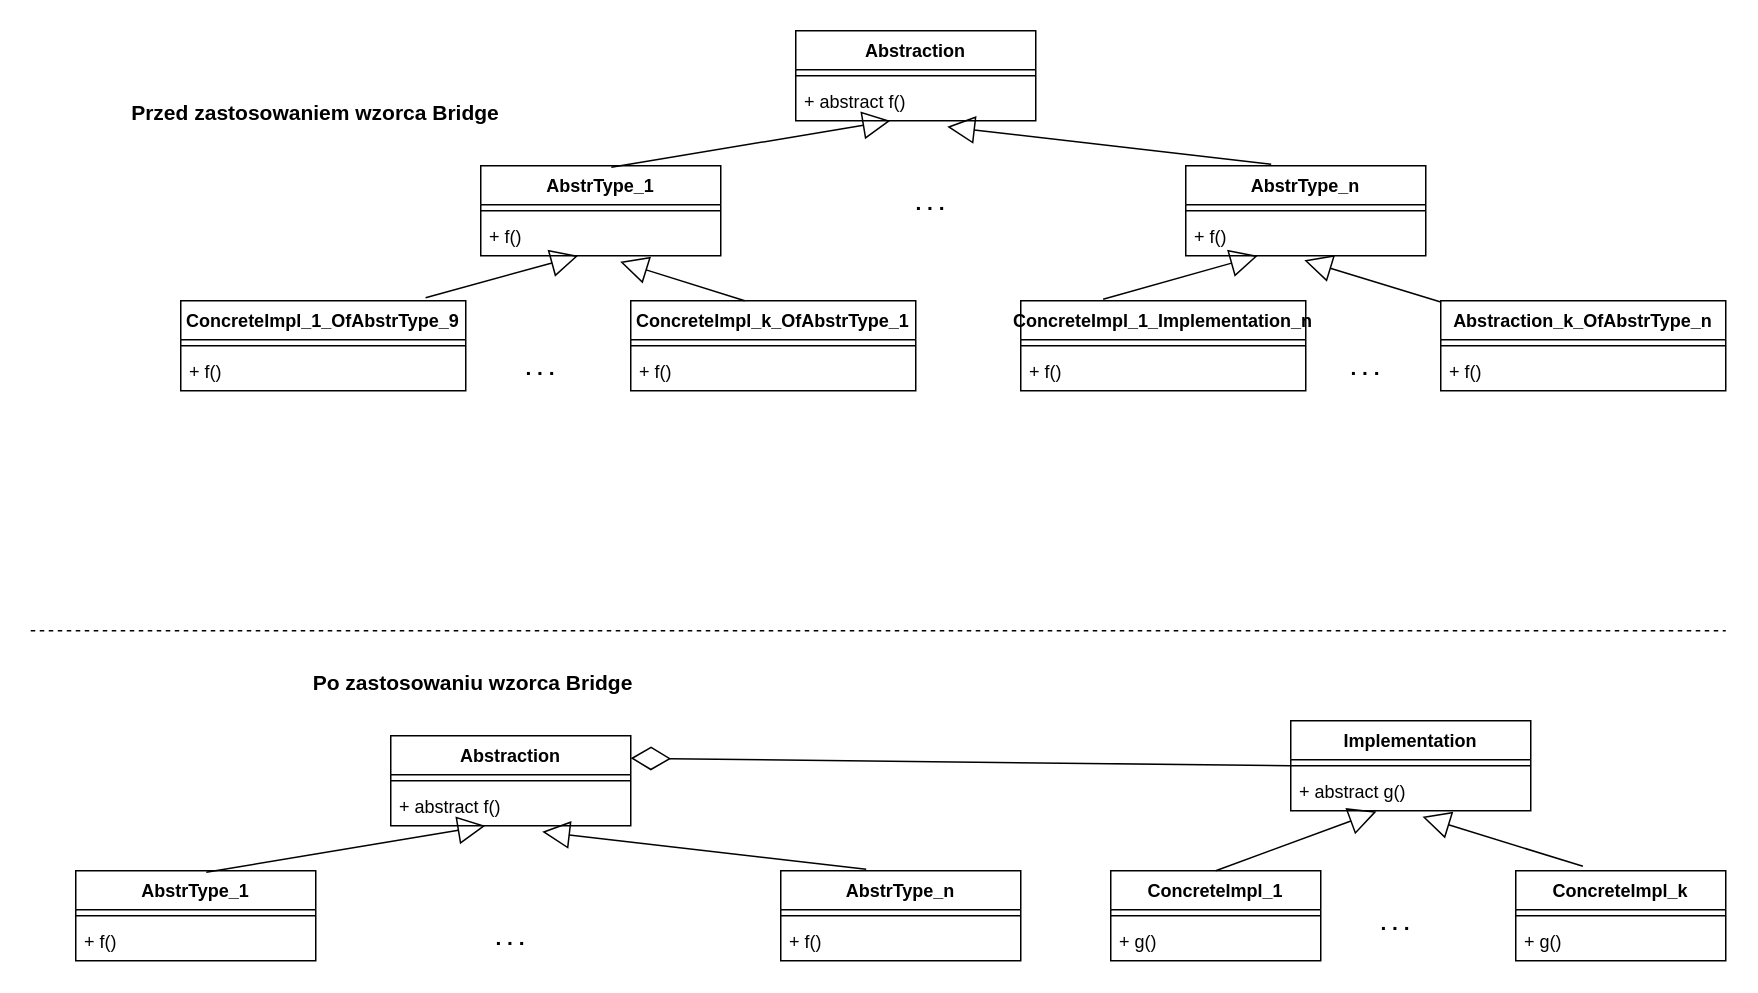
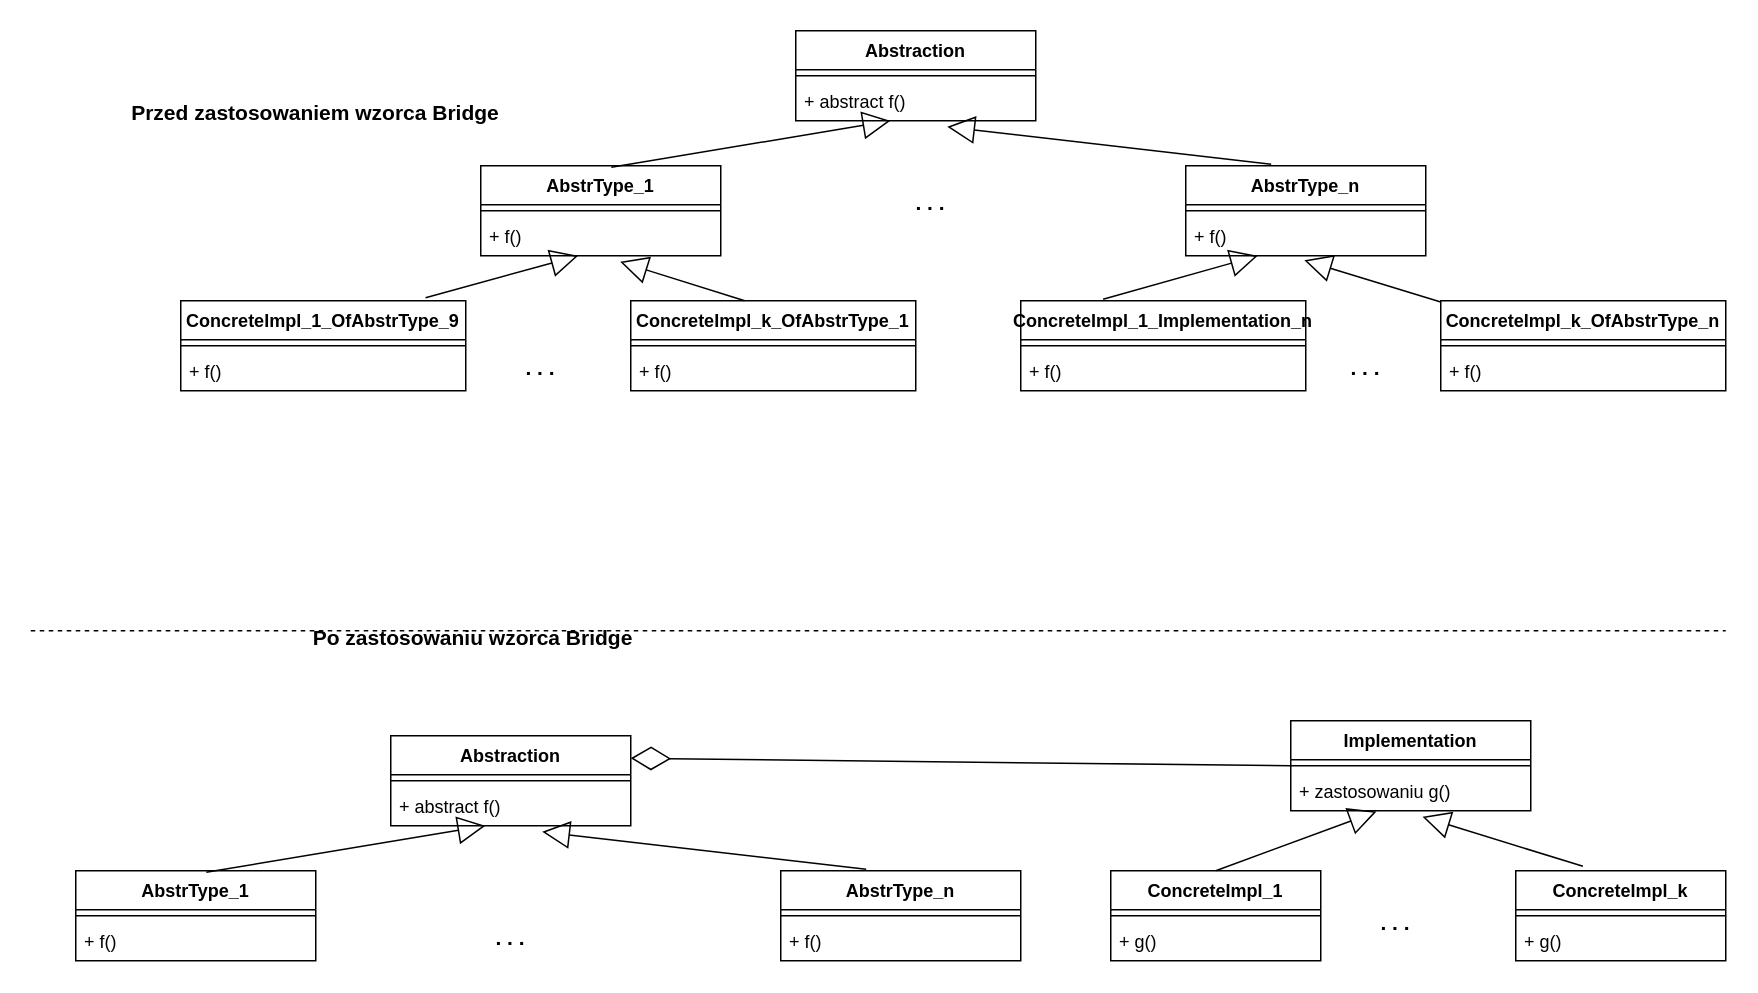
  <mxCell id="0" />
  <mxCell id="1" parent="0" />
  <mxCell id="2" value="Abstraction" style="swimlane;fontStyle=1;align=center;verticalAlign=top;childLayout=stackLayout;horizontal=1;startSize=26;horizontalStack=0;resizeParent=1;resizeParentMax=0;resizeLast=0;collapsible=1;marginBottom=0;" vertex="1" parent="1"><mxGeometry x="530" y="20" width="160" height="60" as="geometry" /></mxCell>
  <mxCell id="3" value="" style="line;strokeWidth=1;fillColor=none;align=left;verticalAlign=middle;spacingTop=-1;spacingLeft=3;spacingRight=3;rotatable=0;labelPosition=right;points=[];portConstraint=eastwest;strokeColor=inherit;" vertex="1" parent="2"><mxGeometry y="26" width="160" height="8" as="geometry" /></mxCell>
  <mxCell id="4" value="+ abstract f()" style="text;strokeColor=none;fillColor=none;align=left;verticalAlign=top;spacingLeft=4;spacingRight=4;overflow=hidden;rotatable=0;points=[[0,0.5],[1,0.5]];portConstraint=eastwest;" vertex="1" parent="2"><mxGeometry y="34" width="160" height="26" as="geometry" /></mxCell>
  <mxCell id="5" value="AbstrType_1" style="swimlane;fontStyle=1;align=center;verticalAlign=top;childLayout=stackLayout;horizontal=1;startSize=26;horizontalStack=0;resizeParent=1;resizeParentMax=0;resizeLast=0;collapsible=1;marginBottom=0;" vertex="1" parent="1"><mxGeometry x="320" y="110" width="160" height="60" as="geometry" /></mxCell>
  <mxCell id="6" value="" style="line;strokeWidth=1;fillColor=none;align=left;verticalAlign=middle;spacingTop=-1;spacingLeft=3;spacingRight=3;rotatable=0;labelPosition=right;points=[];portConstraint=eastwest;strokeColor=inherit;" vertex="1" parent="5"><mxGeometry y="26" width="160" height="8" as="geometry" /></mxCell>
  <mxCell id="7" value="+ f()" style="text;strokeColor=none;fillColor=none;align=left;verticalAlign=top;spacingLeft=4;spacingRight=4;overflow=hidden;rotatable=0;points=[[0,0.5],[1,0.5]];portConstraint=eastwest;" vertex="1" parent="5"><mxGeometry y="34" width="160" height="26" as="geometry" /></mxCell>
  <mxCell id="8" value="AbstrType_n" style="swimlane;fontStyle=1;align=center;verticalAlign=top;childLayout=stackLayout;horizontal=1;startSize=26;horizontalStack=0;resizeParent=1;resizeParentMax=0;resizeLast=0;collapsible=1;marginBottom=0;" vertex="1" parent="1"><mxGeometry x="790" y="110" width="160" height="60" as="geometry" /></mxCell>
  <mxCell id="9" value="" style="line;strokeWidth=1;fillColor=none;align=left;verticalAlign=middle;spacingTop=-1;spacingLeft=3;spacingRight=3;rotatable=0;labelPosition=right;points=[];portConstraint=eastwest;strokeColor=inherit;" vertex="1" parent="8"><mxGeometry y="26" width="160" height="8" as="geometry" /></mxCell>
  <mxCell id="10" value="+ f()" style="text;strokeColor=none;fillColor=none;align=left;verticalAlign=top;spacingLeft=4;spacingRight=4;overflow=hidden;rotatable=0;points=[[0,0.5],[1,0.5]];portConstraint=eastwest;" vertex="1" parent="8"><mxGeometry y="34" width="160" height="26" as="geometry" /></mxCell>
  <mxCell id="11" value="" style="endArrow=block;endSize=16;endFill=0;html=1;rounded=0;exitX=0.544;exitY=0.017;exitDx=0;exitDy=0;exitPerimeter=0;" edge="1" parent="1" source="5"><mxGeometry width="160" relative="1" as="geometry"><mxPoint x="710" y="240" as="sourcePoint" /><mxPoint x="593" y="80" as="targetPoint" /></mxGeometry></mxCell>
  <mxCell id="12" value="" style="endArrow=block;endSize=16;endFill=0;html=1;rounded=0;exitX=0.356;exitY=-0.017;exitDx=0;exitDy=0;exitPerimeter=0;entryX=0.631;entryY=1.154;entryDx=0;entryDy=0;entryPerimeter=0;" edge="1" parent="1" source="8" target="4"><mxGeometry width="160" relative="1" as="geometry"><mxPoint x="790" y="141.02" as="sourcePoint" /><mxPoint x="895.96" y="60" as="targetPoint" /></mxGeometry></mxCell>
  <mxCell id="13" value="&lt;font style=&quot;font-size: 14px;&quot;&gt;&lt;b&gt;. . .&lt;/b&gt;&lt;/font&gt;" style="text;html=1;strokeColor=none;fillColor=none;align=center;verticalAlign=middle;whiteSpace=wrap;rounded=0;" vertex="1" parent="1"><mxGeometry x="590" y="120" width="60" height="30" as="geometry" /></mxCell>
  <mxCell id="14" value="" style="endArrow=block;endSize=16;endFill=0;html=1;rounded=0;entryX=0.406;entryY=1;entryDx=0;entryDy=0;entryPerimeter=0;exitX=0.859;exitY=-0.033;exitDx=0;exitDy=0;exitPerimeter=0;" edge="1" parent="1" source="15" target="7"><mxGeometry width="160" relative="1" as="geometry"><mxPoint x="400" y="240" as="sourcePoint" /><mxPoint x="465.96" y="210" as="targetPoint" /></mxGeometry></mxCell>
  <mxCell id="15" value="ConcreteImpl_1_OfAbstrType_9" style="swimlane;fontStyle=1;align=center;verticalAlign=top;childLayout=stackLayout;horizontal=1;startSize=26;horizontalStack=0;resizeParent=1;resizeParentMax=0;resizeLast=0;collapsible=1;marginBottom=0;" vertex="1" parent="1"><mxGeometry x="120" y="200" width="190" height="60" as="geometry" /></mxCell>
  <mxCell id="16" value="" style="line;strokeWidth=1;fillColor=none;align=left;verticalAlign=middle;spacingTop=-1;spacingLeft=3;spacingRight=3;rotatable=0;labelPosition=right;points=[];portConstraint=eastwest;strokeColor=inherit;" vertex="1" parent="15"><mxGeometry y="26" width="190" height="8" as="geometry" /></mxCell>
  <mxCell id="17" value="+ f()" style="text;strokeColor=none;fillColor=none;align=left;verticalAlign=top;spacingLeft=4;spacingRight=4;overflow=hidden;rotatable=0;points=[[0,0.5],[1,0.5]];portConstraint=eastwest;" vertex="1" parent="15"><mxGeometry y="34" width="190" height="26" as="geometry" /></mxCell>
  <mxCell id="18" value="ConcreteImpl_k_OfAbstrType_1" style="swimlane;fontStyle=1;align=center;verticalAlign=top;childLayout=stackLayout;horizontal=1;startSize=26;horizontalStack=0;resizeParent=1;resizeParentMax=0;resizeLast=0;collapsible=1;marginBottom=0;" vertex="1" parent="1"><mxGeometry x="420" y="200" width="190" height="60" as="geometry" /></mxCell>
  <mxCell id="19" value="" style="line;strokeWidth=1;fillColor=none;align=left;verticalAlign=middle;spacingTop=-1;spacingLeft=3;spacingRight=3;rotatable=0;labelPosition=right;points=[];portConstraint=eastwest;strokeColor=inherit;" vertex="1" parent="18"><mxGeometry y="26" width="190" height="8" as="geometry" /></mxCell>
  <mxCell id="20" value="+ f()" style="text;strokeColor=none;fillColor=none;align=left;verticalAlign=top;spacingLeft=4;spacingRight=4;overflow=hidden;rotatable=0;points=[[0,0.5],[1,0.5]];portConstraint=eastwest;" vertex="1" parent="18"><mxGeometry y="34" width="190" height="26" as="geometry" /></mxCell>
  <mxCell id="21" value="" style="endArrow=block;endSize=16;endFill=0;html=1;rounded=0;entryX=0.581;entryY=1.154;entryDx=0;entryDy=0;entryPerimeter=0;exitX=0.4;exitY=0;exitDx=0;exitDy=0;exitPerimeter=0;" edge="1" parent="1" source="18" target="7"><mxGeometry width="160" relative="1" as="geometry"><mxPoint x="560" y="218.02" as="sourcePoint" /><mxPoint x="651.75" y="160" as="targetPoint" /></mxGeometry></mxCell>
  <mxCell id="22" value="ConcreteImpl_1_Implementation_n" style="swimlane;fontStyle=1;align=center;verticalAlign=top;childLayout=stackLayout;horizontal=1;startSize=26;horizontalStack=0;resizeParent=1;resizeParentMax=0;resizeLast=0;collapsible=1;marginBottom=0;" vertex="1" parent="1"><mxGeometry x="680" y="200" width="190" height="60" as="geometry" /></mxCell>
  <mxCell id="23" value="" style="line;strokeWidth=1;fillColor=none;align=left;verticalAlign=middle;spacingTop=-1;spacingLeft=3;spacingRight=3;rotatable=0;labelPosition=right;points=[];portConstraint=eastwest;strokeColor=inherit;" vertex="1" parent="22"><mxGeometry y="26" width="190" height="8" as="geometry" /></mxCell>
  <mxCell id="24" value="+ f()" style="text;strokeColor=none;fillColor=none;align=left;verticalAlign=top;spacingLeft=4;spacingRight=4;overflow=hidden;rotatable=0;points=[[0,0.5],[1,0.5]];portConstraint=eastwest;" vertex="1" parent="22"><mxGeometry y="34" width="190" height="26" as="geometry" /></mxCell>
  <mxCell id="25" value="" style="endArrow=block;endSize=16;endFill=0;html=1;rounded=0;entryX=0.3;entryY=1;entryDx=0;entryDy=0;entryPerimeter=0;exitX=0.289;exitY=-0.017;exitDx=0;exitDy=0;exitPerimeter=0;" edge="1" parent="1" source="22" target="10"><mxGeometry width="160" relative="1" as="geometry"><mxPoint x="293.21" y="258.02" as="sourcePoint" /><mxPoint x="384.96" y="200" as="targetPoint" /></mxGeometry></mxCell>
- <mxCell id="26" value="Abstraction_k_OfAbstrType_n" style="swimlane;fontStyle=1;align=center;verticalAlign=top;childLayout=stackLayout;horizontal=1;startSize=26;horizontalStack=0;resizeParent=1;resizeParentMax=0;resizeLast=0;collapsible=1;marginBottom=0;" vertex="1" parent="1"><mxGeometry x="960" y="200" width="190" height="60" as="geometry" /></mxCell>
+ <mxCell id="26" value="ConcreteImpl_k_OfAbstrType_n" style="swimlane;fontStyle=1;align=center;verticalAlign=top;childLayout=stackLayout;horizontal=1;startSize=26;horizontalStack=0;resizeParent=1;resizeParentMax=0;resizeLast=0;collapsible=1;marginBottom=0;" vertex="1" parent="1"><mxGeometry x="960" y="200" width="190" height="60" as="geometry" /></mxCell>
  <mxCell id="27" value="" style="line;strokeWidth=1;fillColor=none;align=left;verticalAlign=middle;spacingTop=-1;spacingLeft=3;spacingRight=3;rotatable=0;labelPosition=right;points=[];portConstraint=eastwest;strokeColor=inherit;" vertex="1" parent="26"><mxGeometry y="26" width="190" height="8" as="geometry" /></mxCell>
  <mxCell id="28" value="+ f()" style="text;strokeColor=none;fillColor=none;align=left;verticalAlign=top;spacingLeft=4;spacingRight=4;overflow=hidden;rotatable=0;points=[[0,0.5],[1,0.5]];portConstraint=eastwest;" vertex="1" parent="26"><mxGeometry y="34" width="190" height="26" as="geometry" /></mxCell>
  <mxCell id="29" value="" style="endArrow=block;endSize=16;endFill=0;html=1;rounded=0;entryX=0.494;entryY=1.115;entryDx=0;entryDy=0;entryPerimeter=0;" edge="1" parent="1" source="26" target="10"><mxGeometry width="160" relative="1" as="geometry"><mxPoint x="744.91" y="258.98" as="sourcePoint" /><mxPoint x="815.04" y="204.004" as="targetPoint" /></mxGeometry></mxCell>
- <mxCell id="30" value="&lt;b&gt;Po zastosowaniu wzorca Bridge&lt;/b&gt;" style="text;html=1;strokeColor=none;fillColor=none;align=center;verticalAlign=middle;whiteSpace=wrap;rounded=0;fontSize=14;" vertex="1" parent="1"><mxGeometry x="180" y="440" width="270" height="30" as="geometry" /></mxCell>
+ <mxCell id="30" value="&lt;b&gt;Po zastosowaniu wzorca Bridge&lt;/b&gt;" style="text;html=1;strokeColor=none;fillColor=none;align=center;verticalAlign=middle;whiteSpace=wrap;rounded=0;fontSize=14;" vertex="1" parent="1"><mxGeometry x="180" y="410" width="270" height="30" as="geometry" /></mxCell>
  <mxCell id="31" value="&lt;b&gt;Przed zastosowaniem wzorca Bridge&lt;/b&gt;" style="text;html=1;strokeColor=none;fillColor=none;align=center;verticalAlign=middle;whiteSpace=wrap;rounded=0;fontSize=14;" vertex="1" parent="1"><mxGeometry x="80" y="60" width="260" height="30" as="geometry" /></mxCell>
  <mxCell id="32" value="Abstraction" style="swimlane;fontStyle=1;align=center;verticalAlign=top;childLayout=stackLayout;horizontal=1;startSize=26;horizontalStack=0;resizeParent=1;resizeParentMax=0;resizeLast=0;collapsible=1;marginBottom=0;" vertex="1" parent="1"><mxGeometry x="260" y="490" width="160" height="60" as="geometry" /></mxCell>
  <mxCell id="33" value="" style="line;strokeWidth=1;fillColor=none;align=left;verticalAlign=middle;spacingTop=-1;spacingLeft=3;spacingRight=3;rotatable=0;labelPosition=right;points=[];portConstraint=eastwest;strokeColor=inherit;" vertex="1" parent="32"><mxGeometry y="26" width="160" height="8" as="geometry" /></mxCell>
  <mxCell id="34" value="+ abstract f()" style="text;strokeColor=none;fillColor=none;align=left;verticalAlign=top;spacingLeft=4;spacingRight=4;overflow=hidden;rotatable=0;points=[[0,0.5],[1,0.5]];portConstraint=eastwest;" vertex="1" parent="32"><mxGeometry y="34" width="160" height="26" as="geometry" /></mxCell>
  <mxCell id="35" value="AbstrType_1" style="swimlane;fontStyle=1;align=center;verticalAlign=top;childLayout=stackLayout;horizontal=1;startSize=26;horizontalStack=0;resizeParent=1;resizeParentMax=0;resizeLast=0;collapsible=1;marginBottom=0;" vertex="1" parent="1"><mxGeometry x="50" y="580" width="160" height="60" as="geometry" /></mxCell>
  <mxCell id="36" value="" style="line;strokeWidth=1;fillColor=none;align=left;verticalAlign=middle;spacingTop=-1;spacingLeft=3;spacingRight=3;rotatable=0;labelPosition=right;points=[];portConstraint=eastwest;strokeColor=inherit;" vertex="1" parent="35"><mxGeometry y="26" width="160" height="8" as="geometry" /></mxCell>
  <mxCell id="37" value="+ f()" style="text;strokeColor=none;fillColor=none;align=left;verticalAlign=top;spacingLeft=4;spacingRight=4;overflow=hidden;rotatable=0;points=[[0,0.5],[1,0.5]];portConstraint=eastwest;" vertex="1" parent="35"><mxGeometry y="34" width="160" height="26" as="geometry" /></mxCell>
  <mxCell id="38" value="AbstrType_n" style="swimlane;fontStyle=1;align=center;verticalAlign=top;childLayout=stackLayout;horizontal=1;startSize=26;horizontalStack=0;resizeParent=1;resizeParentMax=0;resizeLast=0;collapsible=1;marginBottom=0;" vertex="1" parent="1"><mxGeometry x="520" y="580" width="160" height="60" as="geometry" /></mxCell>
  <mxCell id="39" value="" style="line;strokeWidth=1;fillColor=none;align=left;verticalAlign=middle;spacingTop=-1;spacingLeft=3;spacingRight=3;rotatable=0;labelPosition=right;points=[];portConstraint=eastwest;strokeColor=inherit;" vertex="1" parent="38"><mxGeometry y="26" width="160" height="8" as="geometry" /></mxCell>
  <mxCell id="40" value="+ f()" style="text;strokeColor=none;fillColor=none;align=left;verticalAlign=top;spacingLeft=4;spacingRight=4;overflow=hidden;rotatable=0;points=[[0,0.5],[1,0.5]];portConstraint=eastwest;" vertex="1" parent="38"><mxGeometry y="34" width="160" height="26" as="geometry" /></mxCell>
  <mxCell id="41" value="" style="endArrow=block;endSize=16;endFill=0;html=1;rounded=0;exitX=0.544;exitY=0.017;exitDx=0;exitDy=0;exitPerimeter=0;" edge="1" parent="1" source="35"><mxGeometry width="160" relative="1" as="geometry"><mxPoint x="440" y="710" as="sourcePoint" /><mxPoint x="323" y="550" as="targetPoint" /></mxGeometry></mxCell>
  <mxCell id="42" value="" style="endArrow=block;endSize=16;endFill=0;html=1;rounded=0;exitX=0.356;exitY=-0.017;exitDx=0;exitDy=0;exitPerimeter=0;entryX=0.631;entryY=1.154;entryDx=0;entryDy=0;entryPerimeter=0;" edge="1" parent="1" source="38" target="34"><mxGeometry width="160" relative="1" as="geometry"><mxPoint x="520" y="611.02" as="sourcePoint" /><mxPoint x="625.96" y="530" as="targetPoint" /></mxGeometry></mxCell>
  <mxCell id="43" value="" style="endArrow=none;dashed=1;html=1;rounded=0;fontSize=14;" edge="1" parent="1"><mxGeometry width="50" height="50" relative="1" as="geometry"><mxPoint x="20" y="420" as="sourcePoint" /><mxPoint x="1150" y="420" as="targetPoint" /></mxGeometry></mxCell>
  <mxCell id="44" value="Implementation" style="swimlane;fontStyle=1;align=center;verticalAlign=top;childLayout=stackLayout;horizontal=1;startSize=26;horizontalStack=0;resizeParent=1;resizeParentMax=0;resizeLast=0;collapsible=1;marginBottom=0;" vertex="1" parent="1"><mxGeometry x="860" y="480" width="160" height="60" as="geometry" /></mxCell>
  <mxCell id="45" value="" style="line;strokeWidth=1;fillColor=none;align=left;verticalAlign=middle;spacingTop=-1;spacingLeft=3;spacingRight=3;rotatable=0;labelPosition=right;points=[];portConstraint=eastwest;strokeColor=inherit;" vertex="1" parent="44"><mxGeometry y="26" width="160" height="8" as="geometry" /></mxCell>
- <mxCell id="46" value="+ abstract g()" style="text;strokeColor=none;fillColor=none;align=left;verticalAlign=top;spacingLeft=4;spacingRight=4;overflow=hidden;rotatable=0;points=[[0,0.5],[1,0.5]];portConstraint=eastwest;" vertex="1" parent="44"><mxGeometry y="34" width="160" height="26" as="geometry" /></mxCell>
+ <mxCell id="46" value="+ zastosowaniu g()" style="text;strokeColor=none;fillColor=none;align=left;verticalAlign=top;spacingLeft=4;spacingRight=4;overflow=hidden;rotatable=0;points=[[0,0.5],[1,0.5]];portConstraint=eastwest;" vertex="1" parent="44"><mxGeometry y="34" width="160" height="26" as="geometry" /></mxCell>
  <mxCell id="47" value="" style="endArrow=diamondThin;endFill=0;endSize=24;html=1;rounded=0;fontSize=14;entryX=1;entryY=0.25;entryDx=0;entryDy=0;exitX=0;exitY=0.5;exitDx=0;exitDy=0;" edge="1" parent="1" source="44" target="32"><mxGeometry width="160" relative="1" as="geometry"><mxPoint x="650" y="509.41" as="sourcePoint" /><mxPoint x="810" y="509.41" as="targetPoint" /></mxGeometry></mxCell>
  <mxCell id="48" value="ConcreteImpl_1" style="swimlane;fontStyle=1;align=center;verticalAlign=top;childLayout=stackLayout;horizontal=1;startSize=26;horizontalStack=0;resizeParent=1;resizeParentMax=0;resizeLast=0;collapsible=1;marginBottom=0;" vertex="1" parent="1"><mxGeometry x="740" y="580" width="140" height="60" as="geometry" /></mxCell>
  <mxCell id="49" value="" style="line;strokeWidth=1;fillColor=none;align=left;verticalAlign=middle;spacingTop=-1;spacingLeft=3;spacingRight=3;rotatable=0;labelPosition=right;points=[];portConstraint=eastwest;strokeColor=inherit;" vertex="1" parent="48"><mxGeometry y="26" width="140" height="8" as="geometry" /></mxCell>
  <mxCell id="50" value="+ g()" style="text;strokeColor=none;fillColor=none;align=left;verticalAlign=top;spacingLeft=4;spacingRight=4;overflow=hidden;rotatable=0;points=[[0,0.5],[1,0.5]];portConstraint=eastwest;" vertex="1" parent="48"><mxGeometry y="34" width="140" height="26" as="geometry" /></mxCell>
  <mxCell id="51" value="&lt;font style=&quot;font-size: 14px;&quot;&gt;&lt;b&gt;. . .&lt;/b&gt;&lt;/font&gt;" style="text;html=1;strokeColor=none;fillColor=none;align=center;verticalAlign=middle;whiteSpace=wrap;rounded=0;" vertex="1" parent="1"><mxGeometry x="330" y="230" width="60" height="30" as="geometry" /></mxCell>
  <mxCell id="52" value="&lt;font style=&quot;font-size: 14px;&quot;&gt;&lt;b&gt;. . .&lt;/b&gt;&lt;/font&gt;" style="text;html=1;strokeColor=none;fillColor=none;align=center;verticalAlign=middle;whiteSpace=wrap;rounded=0;" vertex="1" parent="1"><mxGeometry x="880" y="230" width="60" height="30" as="geometry" /></mxCell>
  <mxCell id="53" value="&lt;font style=&quot;font-size: 14px;&quot;&gt;&lt;b&gt;. . .&lt;/b&gt;&lt;/font&gt;" style="text;html=1;strokeColor=none;fillColor=none;align=center;verticalAlign=middle;whiteSpace=wrap;rounded=0;" vertex="1" parent="1"><mxGeometry x="310" y="610" width="60" height="30" as="geometry" /></mxCell>
  <mxCell id="54" value="ConcreteImpl_k" style="swimlane;fontStyle=1;align=center;verticalAlign=top;childLayout=stackLayout;horizontal=1;startSize=26;horizontalStack=0;resizeParent=1;resizeParentMax=0;resizeLast=0;collapsible=1;marginBottom=0;" vertex="1" parent="1"><mxGeometry x="1010" y="580" width="140" height="60" as="geometry" /></mxCell>
  <mxCell id="55" value="" style="line;strokeWidth=1;fillColor=none;align=left;verticalAlign=middle;spacingTop=-1;spacingLeft=3;spacingRight=3;rotatable=0;labelPosition=right;points=[];portConstraint=eastwest;strokeColor=inherit;" vertex="1" parent="54"><mxGeometry y="26" width="140" height="8" as="geometry" /></mxCell>
  <mxCell id="56" value="+ g()" style="text;strokeColor=none;fillColor=none;align=left;verticalAlign=top;spacingLeft=4;spacingRight=4;overflow=hidden;rotatable=0;points=[[0,0.5],[1,0.5]];portConstraint=eastwest;" vertex="1" parent="54"><mxGeometry y="34" width="140" height="26" as="geometry" /></mxCell>
  <mxCell id="57" value="" style="endArrow=block;endSize=16;endFill=0;html=1;rounded=0;exitX=0.5;exitY=0;exitDx=0;exitDy=0;entryX=0.357;entryY=1.02;entryDx=0;entryDy=0;entryPerimeter=0;" edge="1" parent="1" source="48" target="46"><mxGeometry width="160" relative="1" as="geometry"><mxPoint x="147.04" y="591.02" as="sourcePoint" /><mxPoint x="333" y="560" as="targetPoint" /></mxGeometry></mxCell>
  <mxCell id="58" value="" style="endArrow=block;endSize=16;endFill=0;html=1;rounded=0;exitX=0.32;exitY=-0.05;exitDx=0;exitDy=0;exitPerimeter=0;entryX=0.549;entryY=1.156;entryDx=0;entryDy=0;entryPerimeter=0;" edge="1" parent="1" source="54" target="46"><mxGeometry width="160" relative="1" as="geometry"><mxPoint x="157.04" y="601.02" as="sourcePoint" /><mxPoint x="343" y="570" as="targetPoint" /></mxGeometry></mxCell>
  <mxCell id="59" value="&lt;font style=&quot;font-size: 14px;&quot;&gt;&lt;b&gt;. . .&lt;/b&gt;&lt;/font&gt;" style="text;html=1;strokeColor=none;fillColor=none;align=center;verticalAlign=middle;whiteSpace=wrap;rounded=0;" vertex="1" parent="1"><mxGeometry x="900" y="600" width="60" height="30" as="geometry" /></mxCell>
